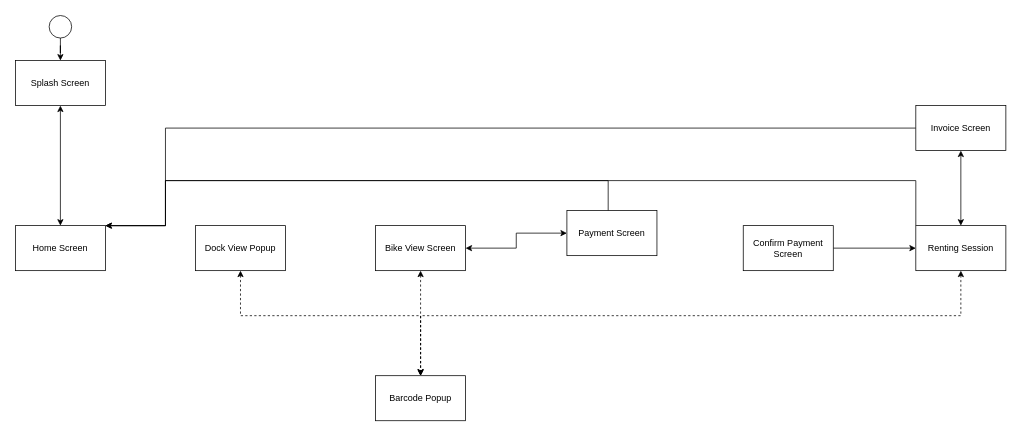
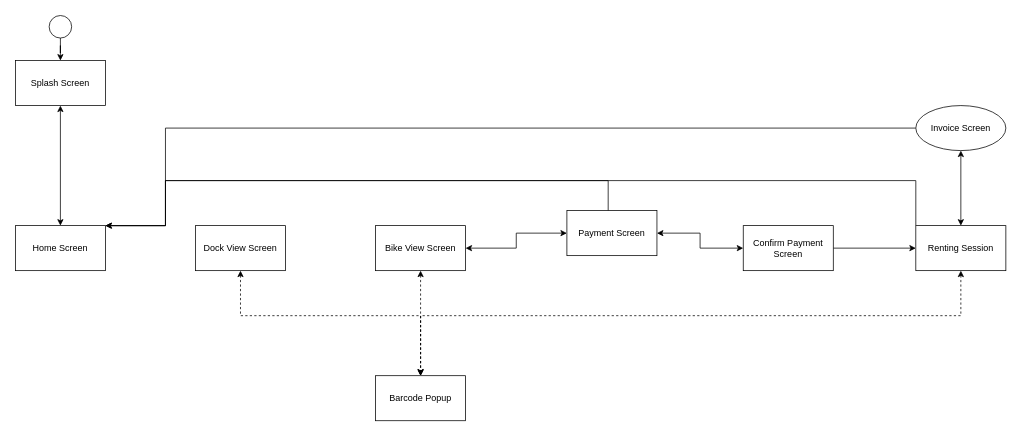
  <mxCell id="0" />
  <mxCell id="1" parent="0" />
  <mxCell id="2" value="" style="edgeStyle=orthogonalEdgeStyle;rounded=0;orthogonalLoop=1;jettySize=auto;html=1;startArrow=classic;startFill=1;" parent="1" source="3" target="4" edge="1"><mxGeometry relative="1" as="geometry" /></mxCell>
  <mxCell id="3" value="Splash Screen" style="rounded=0;whiteSpace=wrap;html=1;" parent="1" vertex="1"><mxGeometry x="20" y="80" width="120" height="60" as="geometry" /></mxCell>
  <mxCell id="4" value="Home Screen" style="rounded=0;whiteSpace=wrap;html=1;" parent="1" vertex="1"><mxGeometry x="20" y="300" width="120" height="60" as="geometry" /></mxCell>
  <mxCell id="5" style="edgeStyle=orthogonalEdgeStyle;rounded=0;orthogonalLoop=1;jettySize=auto;html=1;entryX=0.5;entryY=0;entryDx=0;entryDy=0;dashed=1;startArrow=classic;startFill=1;" parent="1" source="6" target="7" edge="1"><mxGeometry relative="1" as="geometry"><Array as="points"><mxPoint x="320" y="420" /><mxPoint x="560" y="420" /></Array></mxGeometry></mxCell>
- <mxCell id="6" value="Dock View Popup" style="rounded=0;whiteSpace=wrap;html=1;" parent="1" vertex="1"><mxGeometry x="260" y="300" width="120" height="60" as="geometry" /></mxCell>
+ <mxCell id="6" value="Dock View Screen" style="rounded=0;whiteSpace=wrap;html=1;" parent="1" vertex="1"><mxGeometry x="260" y="300" width="120" height="60" as="geometry" /></mxCell>
  <mxCell id="7" value="Barcode Popup" style="rounded=0;whiteSpace=wrap;html=1;" parent="1" vertex="1"><mxGeometry x="500" y="500" width="120" height="60" as="geometry" /></mxCell>
  <mxCell id="8" style="edgeStyle=orthogonalEdgeStyle;rounded=0;orthogonalLoop=1;jettySize=auto;html=1;entryX=0;entryY=0.5;entryDx=0;entryDy=0;startArrow=classic;startFill=1;" parent="1" source="10" target="15" edge="1"><mxGeometry relative="1" as="geometry" /></mxCell>
  <mxCell id="9" style="edgeStyle=orthogonalEdgeStyle;rounded=0;orthogonalLoop=1;jettySize=auto;html=1;entryX=0.5;entryY=0;entryDx=0;entryDy=0;dashed=1;startArrow=classic;startFill=1;" parent="1" source="10" target="7" edge="1"><mxGeometry relative="1" as="geometry" /></mxCell>
  <mxCell id="10" value="Bike View Screen" style="rounded=0;whiteSpace=wrap;html=1;" parent="1" vertex="1"><mxGeometry x="500" y="300" width="120" height="60" as="geometry" /></mxCell>
  <mxCell id="11" style="edgeStyle=orthogonalEdgeStyle;rounded=0;orthogonalLoop=1;jettySize=auto;html=1;entryX=0.5;entryY=0;entryDx=0;entryDy=0;" parent="1" source="12" target="3" edge="1"><mxGeometry relative="1" as="geometry" /></mxCell>
  <mxCell id="12" value="" style="verticalLabelPosition=bottom;verticalAlign=top;html=1;shape=mxgraph.flowchart.on-page_reference;" parent="1" vertex="1"><mxGeometry x="65" y="20" width="30" height="30" as="geometry" /></mxCell>
  <mxCell id="13" style="edgeStyle=orthogonalEdgeStyle;rounded=0;orthogonalLoop=1;jettySize=auto;html=1;entryX=0;entryY=0.5;entryDx=0;entryDy=0;startArrow=none;startFill=0;" parent="1" source="22" target="19" edge="1"><mxGeometry relative="1" as="geometry" /></mxCell>
  <mxCell id="14" style="edgeStyle=orthogonalEdgeStyle;rounded=0;orthogonalLoop=1;jettySize=auto;html=1;entryX=1;entryY=0;entryDx=0;entryDy=0;startArrow=none;startFill=0;" parent="1" source="15" target="4" edge="1"><mxGeometry relative="1" as="geometry"><Array as="points"><mxPoint x="810" y="240" /><mxPoint x="220" y="240" /><mxPoint x="220" y="300" /></Array></mxGeometry></mxCell>
  <mxCell id="15" value="Payment Screen" style="rounded=0;whiteSpace=wrap;html=1;" parent="1" vertex="1"><mxGeometry x="755" y="280" width="120" height="60" as="geometry" /></mxCell>
  <mxCell id="16" style="edgeStyle=orthogonalEdgeStyle;rounded=0;orthogonalLoop=1;jettySize=auto;html=1;entryX=0.5;entryY=0;entryDx=0;entryDy=0;dashed=1;startArrow=classic;startFill=1;" parent="1" source="19" target="7" edge="1"><mxGeometry relative="1" as="geometry"><Array as="points"><mxPoint x="1280" y="420" /><mxPoint x="560" y="420" /></Array></mxGeometry></mxCell>
  <mxCell id="17" style="edgeStyle=orthogonalEdgeStyle;rounded=0;orthogonalLoop=1;jettySize=auto;html=1;entryX=0.5;entryY=1;entryDx=0;entryDy=0;startArrow=classic;startFill=1;" parent="1" source="19" target="21" edge="1"><mxGeometry relative="1" as="geometry" /></mxCell>
  <mxCell id="18" style="edgeStyle=orthogonalEdgeStyle;rounded=0;orthogonalLoop=1;jettySize=auto;html=1;exitX=0;exitY=0;exitDx=0;exitDy=0;entryX=1;entryY=0;entryDx=0;entryDy=0;startArrow=none;startFill=0;" parent="1" source="19" target="4" edge="1"><mxGeometry relative="1" as="geometry"><Array as="points"><mxPoint x="1220" y="240" /><mxPoint x="220" y="240" /><mxPoint x="220" y="300" /></Array></mxGeometry></mxCell>
  <mxCell id="19" value="Renting Session" style="rounded=0;whiteSpace=wrap;html=1;" parent="1" vertex="1"><mxGeometry x="1220" y="300" width="120" height="60" as="geometry" /></mxCell>
  <mxCell id="20" style="edgeStyle=orthogonalEdgeStyle;rounded=0;orthogonalLoop=1;jettySize=auto;html=1;entryX=1;entryY=0;entryDx=0;entryDy=0;startArrow=none;startFill=0;endArrow=none;" parent="1" source="21" target="4" edge="1"><mxGeometry relative="1" as="geometry"><Array as="points"><mxPoint x="220" y="170" /><mxPoint x="220" y="300" /></Array></mxGeometry></mxCell>
- <mxCell id="21" value="Invoice Screen" style="rounded=0;whiteSpace=wrap;html=1;" parent="1" vertex="1"><mxGeometry x="1220" y="140" width="120" height="60" as="geometry" /></mxCell>
+ <mxCell id="21" value="Invoice Screen" style="ellipse;whiteSpace=wrap;html=1;" parent="1" vertex="1"><mxGeometry x="1220" y="140" width="120" height="60" as="geometry" /></mxCell>
  <mxCell id="22" value="Confirm Payment Screen" style="rounded=0;whiteSpace=wrap;html=1;" vertex="1" parent="1"><mxGeometry x="990" y="300" width="120" height="60" as="geometry" /></mxCell>
+ <mxCell id="23" style="edgeStyle=orthogonalEdgeStyle;rounded=0;orthogonalLoop=1;jettySize=auto;html=1;entryX=0;entryY=0.5;entryDx=0;entryDy=0;startArrow=classic;startFill=1;" edge="1" parent="1" source="15" target="22"><mxGeometry relative="1" as="geometry"><mxPoint x="870" y="330" as="sourcePoint" /><mxPoint x="1220" y="330" as="targetPoint" /></mxGeometry></mxCell>
